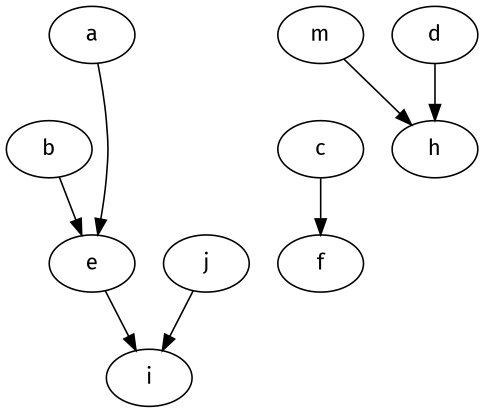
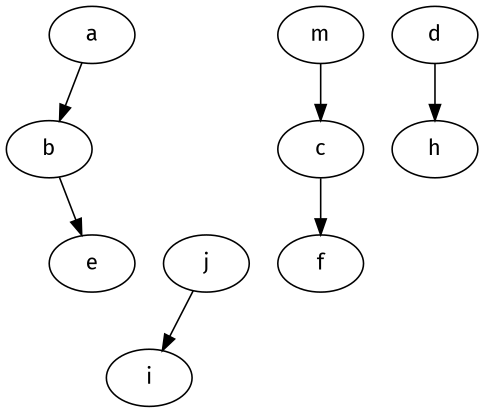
  digraph {
    fontname="Fira Sans"
    node [fontname="Fira Sans"]
    edge [fontname="Fira Sans"]
    a
    b
    e
    c
    f
    d
    h
    i
    j
    m
-   a -> e
+   a -> b
    b -> e
-   e -> i
    c -> f
    d -> h
    j -> i
-   m -> h
+   m -> c
  }
